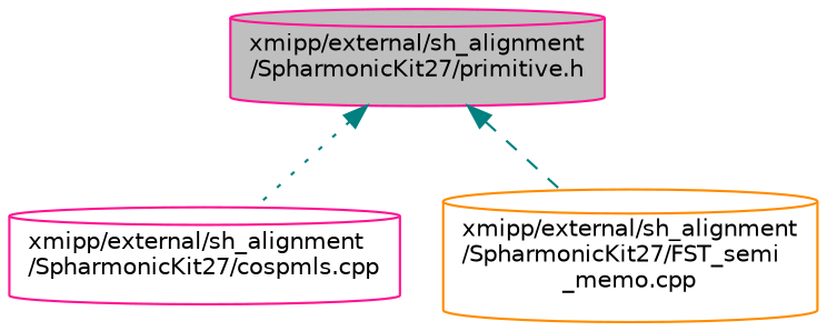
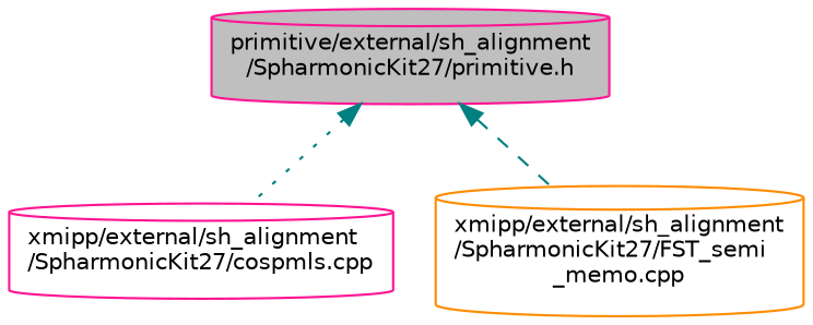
  digraph {
    node [color=deeppink fillcolor=white fontname=Helvetica fontsize=10 shape=cylinder style=filled]
    edge [color=teal dir=back fontname=Helvetica fontsize=10 labelfontname=Helvetica labelfontsize=10]
-   n1 [fillcolor=grey75 fontcolor=black height=0.2 label="xmipp/external/sh_alignment\l/SpharmonicKit27/primitive.h" width=0.4]
+   n1 [fillcolor=grey75 fontcolor=black height=0.2 label="primitive/external/sh_alignment\l/SpharmonicKit27/primitive.h" width=0.4]
    n2 [height=0.2 label="xmipp/external/sh_alignment\l/SpharmonicKit27/cospmls.cpp" width=0.4]
    n3 [color=darkorange height=0.2 label="xmipp/external/sh_alignment\l/SpharmonicKit27/FST_semi\l_memo.cpp" width=0.4]
    n1 -> n2 [style=dotted]
    n1 -> n3 [style=dashed]
  }
